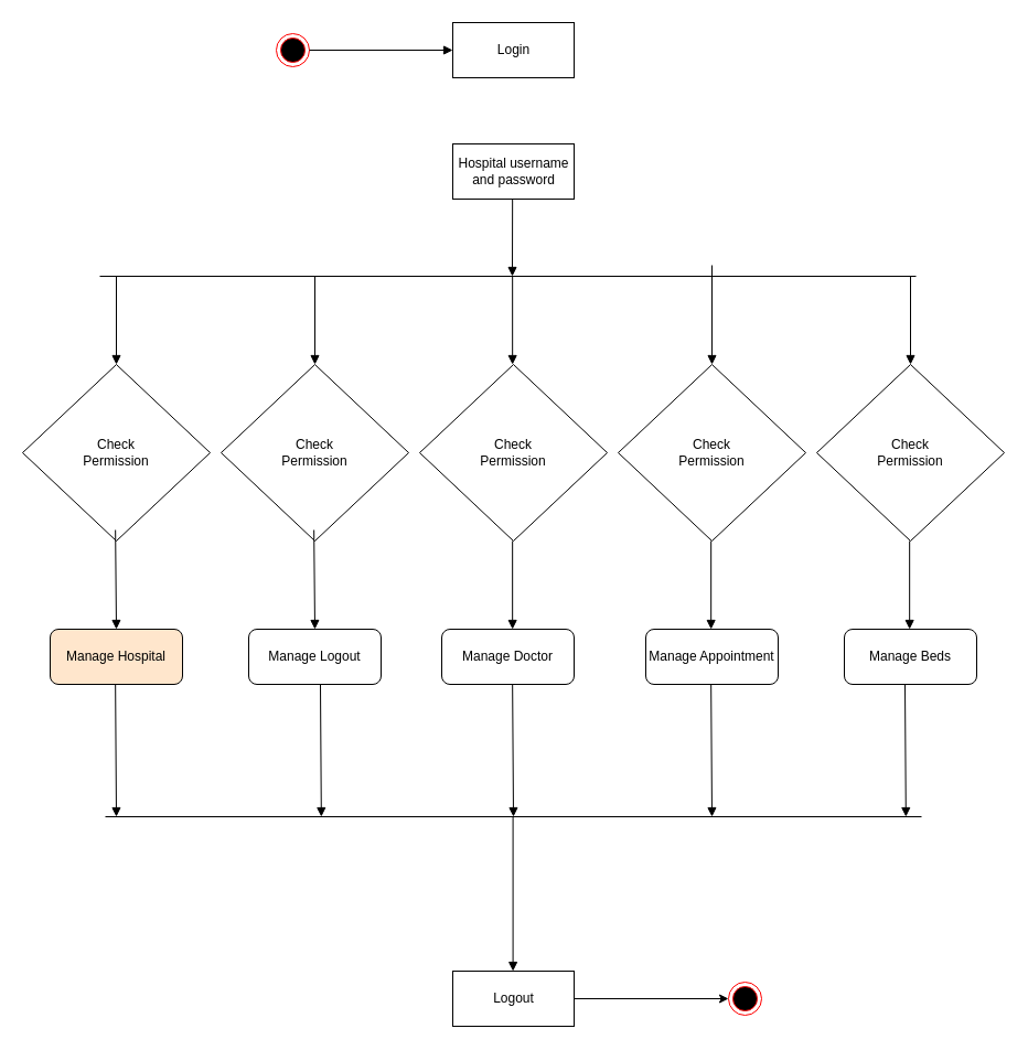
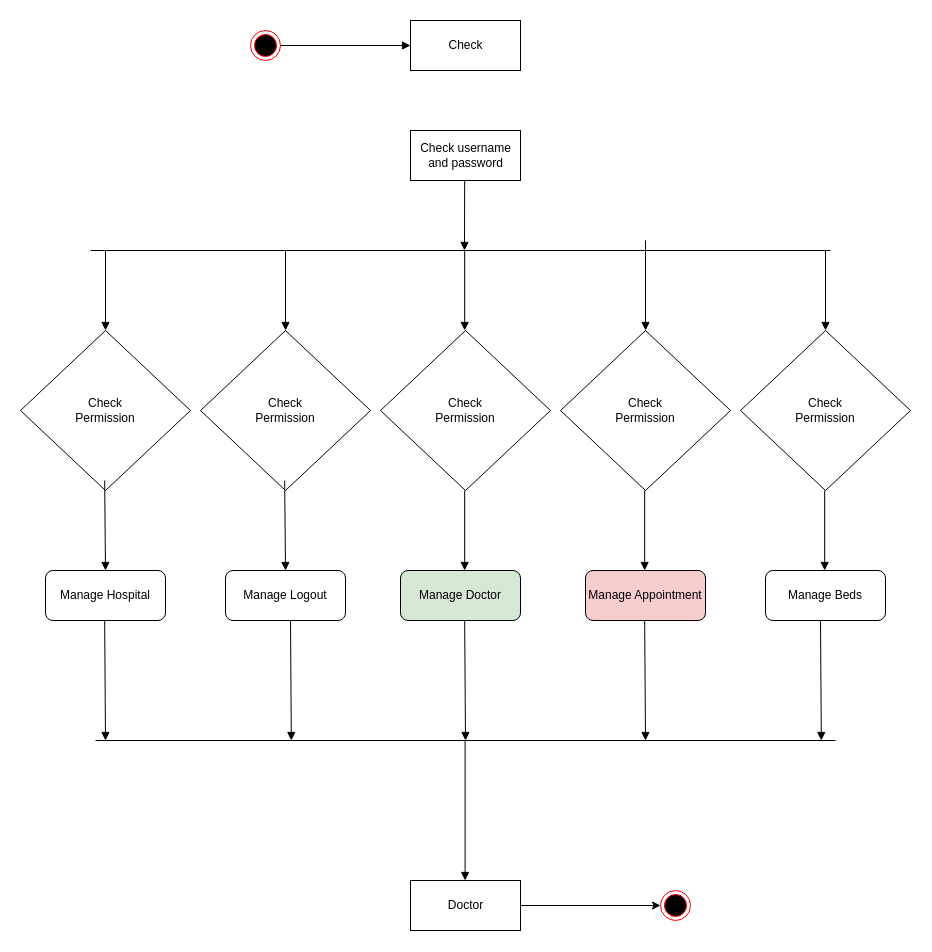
  <mxCell id="0" />
  <mxCell id="1" parent="0" />
  <mxCell id="2" value="" style="ellipse;html=1;shape=endState;fillColor=#000000;strokeColor=#ff0000;" vertex="1" parent="1"><mxGeometry x="250" y="30" width="30" height="30" as="geometry" /></mxCell>
  <mxCell id="3" value="" style="html=1;verticalAlign=bottom;endArrow=block;rounded=0;" edge="1" parent="1" source="2"><mxGeometry width="80" relative="1" as="geometry"><mxPoint x="280" y="45" as="sourcePoint" /><mxPoint x="410" y="45" as="targetPoint" /></mxGeometry></mxCell>
- <mxCell id="4" value="Login" style="html=1;" vertex="1" parent="1"><mxGeometry x="410" y="20" width="110" height="50" as="geometry" /></mxCell>
- <mxCell id="5" value="Hospital username&lt;br&gt;and password" style="html=1;" vertex="1" parent="1"><mxGeometry x="410" y="130" width="110" height="50" as="geometry" /></mxCell>
+ <mxCell id="4" value="Check" style="html=1;" vertex="1" parent="1"><mxGeometry x="410" y="20" width="110" height="50" as="geometry" /></mxCell>
+ <mxCell id="5" value="Check username&lt;br&gt;and password" style="html=1;" vertex="1" parent="1"><mxGeometry x="410" y="130" width="110" height="50" as="geometry" /></mxCell>
  <mxCell id="6" value="" style="endArrow=none;html=1;rounded=0;" edge="1" parent="1"><mxGeometry width="50" height="50" relative="1" as="geometry"><mxPoint x="90" y="250" as="sourcePoint" /><mxPoint x="830" y="250" as="targetPoint" /></mxGeometry></mxCell>
  <mxCell id="7" value="" style="html=1;verticalAlign=bottom;endArrow=block;rounded=0;exitX=0.5;exitY=1;exitDx=0;exitDy=0;" edge="1" parent="1"><mxGeometry width="80" relative="1" as="geometry"><mxPoint x="464.17" y="180" as="sourcePoint" /><mxPoint x="464" y="250" as="targetPoint" /></mxGeometry></mxCell>
  <mxCell id="8" value="" style="html=1;verticalAlign=bottom;endArrow=block;rounded=0;entryX=0.5;entryY=0;entryDx=0;entryDy=0;" edge="1" parent="1" target="13"><mxGeometry width="80" relative="1" as="geometry"><mxPoint x="105" y="250" as="sourcePoint" /><mxPoint x="110" y="320" as="targetPoint" /></mxGeometry></mxCell>
  <mxCell id="9" value="" style="html=1;verticalAlign=bottom;endArrow=block;rounded=0;entryX=0.5;entryY=0;entryDx=0;entryDy=0;" edge="1" parent="1" target="14"><mxGeometry width="80" relative="1" as="geometry"><mxPoint x="285" y="250" as="sourcePoint" /><mxPoint x="290" y="320" as="targetPoint" /></mxGeometry></mxCell>
  <mxCell id="10" value="" style="html=1;verticalAlign=bottom;endArrow=block;rounded=0;" edge="1" parent="1"><mxGeometry width="80" relative="1" as="geometry"><mxPoint x="464.17" y="250" as="sourcePoint" /><mxPoint x="464.17" y="330" as="targetPoint" /></mxGeometry></mxCell>
  <mxCell id="11" value="" style="html=1;verticalAlign=bottom;endArrow=block;rounded=0;entryX=0.5;entryY=0;entryDx=0;entryDy=0;" edge="1" parent="1" target="16"><mxGeometry width="80" relative="1" as="geometry"><mxPoint x="645" y="240" as="sourcePoint" /><mxPoint x="650" y="330" as="targetPoint" /></mxGeometry></mxCell>
  <mxCell id="12" value="" style="html=1;verticalAlign=bottom;endArrow=block;rounded=0;entryX=0.5;entryY=0;entryDx=0;entryDy=0;" edge="1" parent="1" target="17"><mxGeometry width="80" relative="1" as="geometry"><mxPoint x="825" y="250" as="sourcePoint" /><mxPoint x="818" y="330" as="targetPoint" /></mxGeometry></mxCell>
  <mxCell id="13" value="Check&lt;br&gt;Permission" style="rhombus;whiteSpace=wrap;html=1;" vertex="1" parent="1"><mxGeometry x="20" y="330" width="170" height="160" as="geometry" /></mxCell>
  <mxCell id="14" value="Check&lt;br&gt;Permission" style="rhombus;whiteSpace=wrap;html=1;" vertex="1" parent="1"><mxGeometry x="200" y="330" width="170" height="160" as="geometry" /></mxCell>
  <mxCell id="15" value="Check&lt;br&gt;Permission" style="rhombus;whiteSpace=wrap;html=1;" vertex="1" parent="1"><mxGeometry x="380" y="330" width="170" height="160" as="geometry" /></mxCell>
  <mxCell id="16" value="Check&lt;br&gt;Permission" style="rhombus;whiteSpace=wrap;html=1;" vertex="1" parent="1"><mxGeometry x="560" y="330" width="170" height="160" as="geometry" /></mxCell>
  <mxCell id="17" value="Check&lt;br&gt;Permission" style="rhombus;whiteSpace=wrap;html=1;" vertex="1" parent="1"><mxGeometry x="740" y="330" width="170" height="160" as="geometry" /></mxCell>
  <mxCell id="18" value="" style="html=1;verticalAlign=bottom;endArrow=block;rounded=0;entryX=0.5;entryY=0;entryDx=0;entryDy=0;" edge="1" parent="1" target="23"><mxGeometry width="80" relative="1" as="geometry"><mxPoint x="104.17" y="480" as="sourcePoint" /><mxPoint x="104" y="560" as="targetPoint" /></mxGeometry></mxCell>
  <mxCell id="19" value="" style="html=1;verticalAlign=bottom;endArrow=block;rounded=0;entryX=0.5;entryY=0;entryDx=0;entryDy=0;" edge="1" parent="1" target="27"><mxGeometry width="80" relative="1" as="geometry"><mxPoint x="284.17" y="480" as="sourcePoint" /><mxPoint x="284.17" y="560" as="targetPoint" /></mxGeometry></mxCell>
  <mxCell id="20" value="" style="html=1;verticalAlign=bottom;endArrow=block;rounded=0;entryX=0.5;entryY=0;entryDx=0;entryDy=0;" edge="1" parent="1"><mxGeometry width="80" relative="1" as="geometry"><mxPoint x="824.17" y="490" as="sourcePoint" /><mxPoint x="824.17" y="570" as="targetPoint" /></mxGeometry></mxCell>
  <mxCell id="21" value="" style="html=1;verticalAlign=bottom;endArrow=block;rounded=0;entryX=0.5;entryY=0;entryDx=0;entryDy=0;" edge="1" parent="1"><mxGeometry width="80" relative="1" as="geometry"><mxPoint x="644.17" y="490" as="sourcePoint" /><mxPoint x="644.17" y="570" as="targetPoint" /></mxGeometry></mxCell>
  <mxCell id="22" value="" style="html=1;verticalAlign=bottom;endArrow=block;rounded=0;entryX=0.5;entryY=0;entryDx=0;entryDy=0;" edge="1" parent="1"><mxGeometry width="80" relative="1" as="geometry"><mxPoint x="464.17" y="490" as="sourcePoint" /><mxPoint x="464.17" y="570" as="targetPoint" /></mxGeometry></mxCell>
- <mxCell id="23" value="Manage Hospital" style="rounded=1;whiteSpace=wrap;html=1;fillColor=#ffe6cc;" vertex="1" parent="1"><mxGeometry x="45" y="570" width="120" height="50" as="geometry" /></mxCell>
+ <mxCell id="23" value="Manage Hospital" style="rounded=1;whiteSpace=wrap;html=1;" vertex="1" parent="1"><mxGeometry x="45" y="570" width="120" height="50" as="geometry" /></mxCell>
  <mxCell id="24" value="Manage Beds" style="rounded=1;whiteSpace=wrap;html=1;" vertex="1" parent="1"><mxGeometry x="765" y="570" width="120" height="50" as="geometry" /></mxCell>
- <mxCell id="25" value="Manage Appointment" style="rounded=1;whiteSpace=wrap;html=1;" vertex="1" parent="1"><mxGeometry x="585" y="570" width="120" height="50" as="geometry" /></mxCell>
- <mxCell id="26" value="Manage Doctor" style="rounded=1;whiteSpace=wrap;html=1;" vertex="1" parent="1"><mxGeometry x="400" y="570" width="120" height="50" as="geometry" /></mxCell>
+ <mxCell id="25" value="Manage Appointment" style="rounded=1;whiteSpace=wrap;html=1;fillColor=#f8cecc;" vertex="1" parent="1"><mxGeometry x="585" y="570" width="120" height="50" as="geometry" /></mxCell>
+ <mxCell id="26" value="Manage Doctor" style="rounded=1;whiteSpace=wrap;html=1;fillColor=#d5e8d4;" vertex="1" parent="1"><mxGeometry x="400" y="570" width="120" height="50" as="geometry" /></mxCell>
  <mxCell id="27" value="Manage Logout" style="rounded=1;whiteSpace=wrap;html=1;" vertex="1" parent="1"><mxGeometry x="225" y="570" width="120" height="50" as="geometry" /></mxCell>
  <mxCell id="28" value="" style="endArrow=none;html=1;rounded=0;" edge="1" parent="1"><mxGeometry width="50" height="50" relative="1" as="geometry"><mxPoint x="95" y="740" as="sourcePoint" /><mxPoint x="835" y="740" as="targetPoint" /></mxGeometry></mxCell>
  <mxCell id="29" value="" style="html=1;verticalAlign=bottom;endArrow=block;rounded=0;" edge="1" parent="1"><mxGeometry width="80" relative="1" as="geometry"><mxPoint x="104.17" y="620" as="sourcePoint" /><mxPoint x="105" y="740" as="targetPoint" /></mxGeometry></mxCell>
  <mxCell id="30" value="" style="html=1;verticalAlign=bottom;endArrow=block;rounded=0;" edge="1" parent="1"><mxGeometry width="80" relative="1" as="geometry"><mxPoint x="820" y="620" as="sourcePoint" /><mxPoint x="820.83" y="740" as="targetPoint" /></mxGeometry></mxCell>
  <mxCell id="31" value="" style="html=1;verticalAlign=bottom;endArrow=block;rounded=0;" edge="1" parent="1"><mxGeometry width="80" relative="1" as="geometry"><mxPoint x="644.17" y="620" as="sourcePoint" /><mxPoint x="645" y="740" as="targetPoint" /></mxGeometry></mxCell>
  <mxCell id="32" value="" style="html=1;verticalAlign=bottom;endArrow=block;rounded=0;" edge="1" parent="1"><mxGeometry width="80" relative="1" as="geometry"><mxPoint x="464.17" y="620" as="sourcePoint" /><mxPoint x="465" y="740" as="targetPoint" /></mxGeometry></mxCell>
  <mxCell id="33" value="" style="html=1;verticalAlign=bottom;endArrow=block;rounded=0;" edge="1" parent="1"><mxGeometry width="80" relative="1" as="geometry"><mxPoint x="290" y="620" as="sourcePoint" /><mxPoint x="290.83" y="740" as="targetPoint" /></mxGeometry></mxCell>
  <mxCell id="34" value="" style="html=1;verticalAlign=bottom;endArrow=block;rounded=0;" edge="1" parent="1"><mxGeometry width="80" relative="1" as="geometry"><mxPoint x="464.6" y="740" as="sourcePoint" /><mxPoint x="464.6" y="880" as="targetPoint" /></mxGeometry></mxCell>
  <mxCell id="35" style="edgeStyle=orthogonalEdgeStyle;rounded=0;orthogonalLoop=1;jettySize=auto;html=1;exitX=1;exitY=0.5;exitDx=0;exitDy=0;" edge="1" parent="1" source="36" target="37"><mxGeometry relative="1" as="geometry" /></mxCell>
- <mxCell id="36" value="Logout" style="html=1;" vertex="1" parent="1"><mxGeometry x="410" y="880" width="110" height="50" as="geometry" /></mxCell>
+ <mxCell id="36" value="Doctor" style="html=1;" vertex="1" parent="1"><mxGeometry x="410" y="880" width="110" height="50" as="geometry" /></mxCell>
  <mxCell id="37" value="" style="ellipse;html=1;shape=endState;fillColor=#000000;strokeColor=#ff0000;" vertex="1" parent="1"><mxGeometry x="660" y="890" width="30" height="30" as="geometry" /></mxCell>
